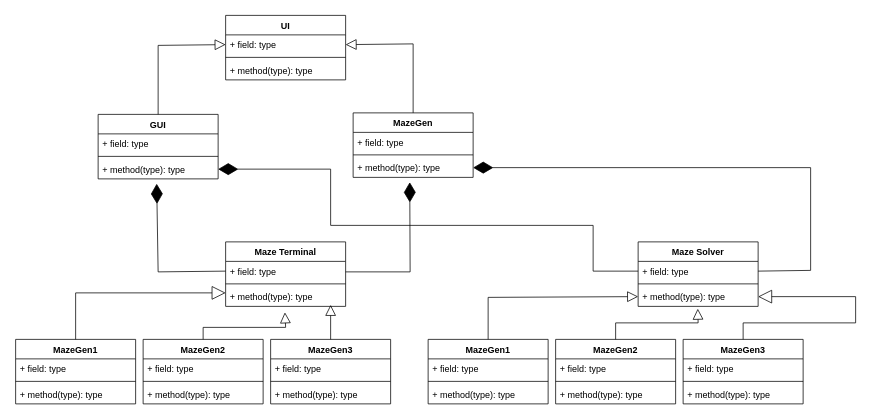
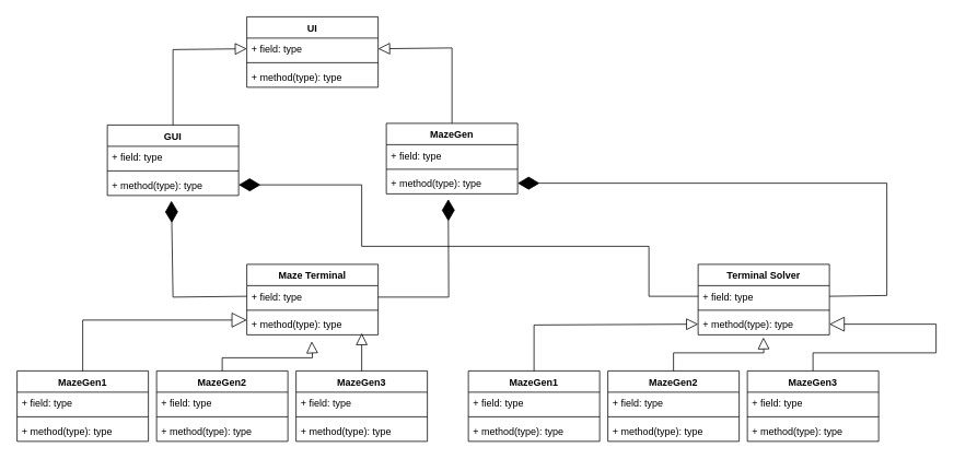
  <mxCell id="0" />
  <mxCell id="1" parent="0" />
  <mxCell id="2" value="GUI" style="swimlane;fontStyle=1;align=center;verticalAlign=top;childLayout=stackLayout;horizontal=1;startSize=26;horizontalStack=0;resizeParent=1;resizeParentMax=0;resizeLast=0;collapsible=1;marginBottom=0;" parent="1" vertex="1"><mxGeometry x="130" y="152" width="160" height="86" as="geometry" /></mxCell>
  <mxCell id="3" value="+ field: type" style="text;strokeColor=none;fillColor=none;align=left;verticalAlign=top;spacingLeft=4;spacingRight=4;overflow=hidden;rotatable=0;points=[[0,0.5],[1,0.5]];portConstraint=eastwest;" parent="2" vertex="1"><mxGeometry y="26" width="160" height="26" as="geometry" /></mxCell>
  <mxCell id="4" value="" style="line;strokeWidth=1;fillColor=none;align=left;verticalAlign=middle;spacingTop=-1;spacingLeft=3;spacingRight=3;rotatable=0;labelPosition=right;points=[];portConstraint=eastwest;" parent="2" vertex="1"><mxGeometry y="52" width="160" height="8" as="geometry" /></mxCell>
  <mxCell id="5" value="+ method(type): type" style="text;strokeColor=none;fillColor=none;align=left;verticalAlign=top;spacingLeft=4;spacingRight=4;overflow=hidden;rotatable=0;points=[[0,0.5],[1,0.5]];portConstraint=eastwest;" parent="2" vertex="1"><mxGeometry y="60" width="160" height="26" as="geometry" /></mxCell>
  <mxCell id="6" value="MazeGen" style="swimlane;fontStyle=1;align=center;verticalAlign=top;childLayout=stackLayout;horizontal=1;startSize=26;horizontalStack=0;resizeParent=1;resizeParentMax=0;resizeLast=0;collapsible=1;marginBottom=0;" parent="1" vertex="1"><mxGeometry x="470" y="150" width="160" height="86" as="geometry" /></mxCell>
  <mxCell id="7" value="+ field: type" style="text;strokeColor=none;fillColor=none;align=left;verticalAlign=top;spacingLeft=4;spacingRight=4;overflow=hidden;rotatable=0;points=[[0,0.5],[1,0.5]];portConstraint=eastwest;" parent="6" vertex="1"><mxGeometry y="26" width="160" height="26" as="geometry" /></mxCell>
  <mxCell id="8" value="" style="line;strokeWidth=1;fillColor=none;align=left;verticalAlign=middle;spacingTop=-1;spacingLeft=3;spacingRight=3;rotatable=0;labelPosition=right;points=[];portConstraint=eastwest;" parent="6" vertex="1"><mxGeometry y="52" width="160" height="8" as="geometry" /></mxCell>
  <mxCell id="9" value="+ method(type): type" style="text;strokeColor=none;fillColor=none;align=left;verticalAlign=top;spacingLeft=4;spacingRight=4;overflow=hidden;rotatable=0;points=[[0,0.5],[1,0.5]];portConstraint=eastwest;" parent="6" vertex="1"><mxGeometry y="60" width="160" height="26" as="geometry" /></mxCell>
  <mxCell id="10" value="Maze Terminal&#10;" style="swimlane;fontStyle=1;align=center;verticalAlign=top;childLayout=stackLayout;horizontal=1;startSize=26;horizontalStack=0;resizeParent=1;resizeParentMax=0;resizeLast=0;collapsible=1;marginBottom=0;" parent="1" vertex="1"><mxGeometry x="300" y="322" width="160" height="86" as="geometry" /></mxCell>
  <mxCell id="11" value="+ field: type" style="text;strokeColor=none;fillColor=none;align=left;verticalAlign=top;spacingLeft=4;spacingRight=4;overflow=hidden;rotatable=0;points=[[0,0.5],[1,0.5]];portConstraint=eastwest;" parent="10" vertex="1"><mxGeometry y="26" width="160" height="26" as="geometry" /></mxCell>
  <mxCell id="12" value="" style="line;strokeWidth=1;fillColor=none;align=left;verticalAlign=middle;spacingTop=-1;spacingLeft=3;spacingRight=3;rotatable=0;labelPosition=right;points=[];portConstraint=eastwest;" parent="10" vertex="1"><mxGeometry y="52" width="160" height="8" as="geometry" /></mxCell>
  <mxCell id="13" value="+ method(type): type" style="text;strokeColor=none;fillColor=none;align=left;verticalAlign=top;spacingLeft=4;spacingRight=4;overflow=hidden;rotatable=0;points=[[0,0.5],[1,0.5]];portConstraint=eastwest;" parent="10" vertex="1"><mxGeometry y="60" width="160" height="26" as="geometry" /></mxCell>
  <mxCell id="14" value="" style="endArrow=diamondThin;endFill=1;endSize=24;html=1;rounded=0;exitX=0;exitY=0.5;exitDx=0;exitDy=0;entryX=0.488;entryY=1.25;entryDx=0;entryDy=0;entryPerimeter=0;" parent="1" source="11" target="5" edge="1"><mxGeometry width="160" relative="1" as="geometry"><mxPoint x="380" y="312" as="sourcePoint" /><mxPoint x="540" y="312" as="targetPoint" /><Array as="points"><mxPoint x="210" y="362" /></Array></mxGeometry></mxCell>
  <mxCell id="15" value="" style="endArrow=diamondThin;endFill=1;endSize=24;html=1;rounded=0;entryX=0.472;entryY=1.25;entryDx=0;entryDy=0;entryPerimeter=0;" parent="1" target="9" edge="1"><mxGeometry width="160" relative="1" as="geometry"><mxPoint x="460" y="362" as="sourcePoint" /><mxPoint x="620" y="362" as="targetPoint" /><Array as="points"><mxPoint x="546" y="362" /></Array></mxGeometry></mxCell>
  <mxCell id="16" value="MazeGen1" style="swimlane;fontStyle=1;align=center;verticalAlign=top;childLayout=stackLayout;horizontal=1;startSize=26;horizontalStack=0;resizeParent=1;resizeParentMax=0;resizeLast=0;collapsible=1;marginBottom=0;" parent="1" vertex="1"><mxGeometry x="20" y="452" width="160" height="86" as="geometry" /></mxCell>
  <mxCell id="17" value="+ field: type" style="text;strokeColor=none;fillColor=none;align=left;verticalAlign=top;spacingLeft=4;spacingRight=4;overflow=hidden;rotatable=0;points=[[0,0.5],[1,0.5]];portConstraint=eastwest;" parent="16" vertex="1"><mxGeometry y="26" width="160" height="26" as="geometry" /></mxCell>
  <mxCell id="18" value="" style="line;strokeWidth=1;fillColor=none;align=left;verticalAlign=middle;spacingTop=-1;spacingLeft=3;spacingRight=3;rotatable=0;labelPosition=right;points=[];portConstraint=eastwest;" parent="16" vertex="1"><mxGeometry y="52" width="160" height="8" as="geometry" /></mxCell>
  <mxCell id="19" value="+ method(type): type" style="text;strokeColor=none;fillColor=none;align=left;verticalAlign=top;spacingLeft=4;spacingRight=4;overflow=hidden;rotatable=0;points=[[0,0.5],[1,0.5]];portConstraint=eastwest;" parent="16" vertex="1"><mxGeometry y="60" width="160" height="26" as="geometry" /></mxCell>
  <mxCell id="20" value="MazeGen2" style="swimlane;fontStyle=1;align=center;verticalAlign=top;childLayout=stackLayout;horizontal=1;startSize=26;horizontalStack=0;resizeParent=1;resizeParentMax=0;resizeLast=0;collapsible=1;marginBottom=0;" parent="1" vertex="1"><mxGeometry x="190" y="452" width="160" height="86" as="geometry" /></mxCell>
  <mxCell id="21" value="+ field: type" style="text;strokeColor=none;fillColor=none;align=left;verticalAlign=top;spacingLeft=4;spacingRight=4;overflow=hidden;rotatable=0;points=[[0,0.5],[1,0.5]];portConstraint=eastwest;" parent="20" vertex="1"><mxGeometry y="26" width="160" height="26" as="geometry" /></mxCell>
  <mxCell id="22" value="" style="line;strokeWidth=1;fillColor=none;align=left;verticalAlign=middle;spacingTop=-1;spacingLeft=3;spacingRight=3;rotatable=0;labelPosition=right;points=[];portConstraint=eastwest;" parent="20" vertex="1"><mxGeometry y="52" width="160" height="8" as="geometry" /></mxCell>
  <mxCell id="23" value="+ method(type): type" style="text;strokeColor=none;fillColor=none;align=left;verticalAlign=top;spacingLeft=4;spacingRight=4;overflow=hidden;rotatable=0;points=[[0,0.5],[1,0.5]];portConstraint=eastwest;" parent="20" vertex="1"><mxGeometry y="60" width="160" height="26" as="geometry" /></mxCell>
  <mxCell id="24" value="MazeGen3" style="swimlane;fontStyle=1;align=center;verticalAlign=top;childLayout=stackLayout;horizontal=1;startSize=26;horizontalStack=0;resizeParent=1;resizeParentMax=0;resizeLast=0;collapsible=1;marginBottom=0;" parent="1" vertex="1"><mxGeometry x="360" y="452" width="160" height="86" as="geometry" /></mxCell>
  <mxCell id="25" value="+ field: type" style="text;strokeColor=none;fillColor=none;align=left;verticalAlign=top;spacingLeft=4;spacingRight=4;overflow=hidden;rotatable=0;points=[[0,0.5],[1,0.5]];portConstraint=eastwest;" parent="24" vertex="1"><mxGeometry y="26" width="160" height="26" as="geometry" /></mxCell>
  <mxCell id="26" value="" style="line;strokeWidth=1;fillColor=none;align=left;verticalAlign=middle;spacingTop=-1;spacingLeft=3;spacingRight=3;rotatable=0;labelPosition=right;points=[];portConstraint=eastwest;" parent="24" vertex="1"><mxGeometry y="52" width="160" height="8" as="geometry" /></mxCell>
  <mxCell id="27" value="+ method(type): type" style="text;strokeColor=none;fillColor=none;align=left;verticalAlign=top;spacingLeft=4;spacingRight=4;overflow=hidden;rotatable=0;points=[[0,0.5],[1,0.5]];portConstraint=eastwest;" parent="24" vertex="1"><mxGeometry y="60" width="160" height="26" as="geometry" /></mxCell>
- <mxCell id="28" value="Maze Solver&#10;&#10;" style="swimlane;fontStyle=1;align=center;verticalAlign=top;childLayout=stackLayout;horizontal=1;startSize=26;horizontalStack=0;resizeParent=1;resizeParentMax=0;resizeLast=0;collapsible=1;marginBottom=0;" parent="1" vertex="1"><mxGeometry x="850" y="322" width="160" height="86" as="geometry" /></mxCell>
+ <mxCell id="28" value="Terminal Solver&#10;&#10;" style="swimlane;fontStyle=1;align=center;verticalAlign=top;childLayout=stackLayout;horizontal=1;startSize=26;horizontalStack=0;resizeParent=1;resizeParentMax=0;resizeLast=0;collapsible=1;marginBottom=0;" parent="1" vertex="1"><mxGeometry x="850" y="322" width="160" height="86" as="geometry" /></mxCell>
  <mxCell id="29" value="+ field: type" style="text;strokeColor=none;fillColor=none;align=left;verticalAlign=top;spacingLeft=4;spacingRight=4;overflow=hidden;rotatable=0;points=[[0,0.5],[1,0.5]];portConstraint=eastwest;" parent="28" vertex="1"><mxGeometry y="26" width="160" height="26" as="geometry" /></mxCell>
  <mxCell id="30" value="" style="line;strokeWidth=1;fillColor=none;align=left;verticalAlign=middle;spacingTop=-1;spacingLeft=3;spacingRight=3;rotatable=0;labelPosition=right;points=[];portConstraint=eastwest;" parent="28" vertex="1"><mxGeometry y="52" width="160" height="8" as="geometry" /></mxCell>
  <mxCell id="31" value="+ method(type): type" style="text;strokeColor=none;fillColor=none;align=left;verticalAlign=top;spacingLeft=4;spacingRight=4;overflow=hidden;rotatable=0;points=[[0,0.5],[1,0.5]];portConstraint=eastwest;" parent="28" vertex="1"><mxGeometry y="60" width="160" height="26" as="geometry" /></mxCell>
  <mxCell id="32" value="MazeGen1" style="swimlane;fontStyle=1;align=center;verticalAlign=top;childLayout=stackLayout;horizontal=1;startSize=26;horizontalStack=0;resizeParent=1;resizeParentMax=0;resizeLast=0;collapsible=1;marginBottom=0;" parent="1" vertex="1"><mxGeometry x="570" y="452" width="160" height="86" as="geometry" /></mxCell>
  <mxCell id="33" value="+ field: type" style="text;strokeColor=none;fillColor=none;align=left;verticalAlign=top;spacingLeft=4;spacingRight=4;overflow=hidden;rotatable=0;points=[[0,0.5],[1,0.5]];portConstraint=eastwest;" parent="32" vertex="1"><mxGeometry y="26" width="160" height="26" as="geometry" /></mxCell>
  <mxCell id="34" value="" style="line;strokeWidth=1;fillColor=none;align=left;verticalAlign=middle;spacingTop=-1;spacingLeft=3;spacingRight=3;rotatable=0;labelPosition=right;points=[];portConstraint=eastwest;" parent="32" vertex="1"><mxGeometry y="52" width="160" height="8" as="geometry" /></mxCell>
  <mxCell id="35" value="+ method(type): type" style="text;strokeColor=none;fillColor=none;align=left;verticalAlign=top;spacingLeft=4;spacingRight=4;overflow=hidden;rotatable=0;points=[[0,0.5],[1,0.5]];portConstraint=eastwest;" parent="32" vertex="1"><mxGeometry y="60" width="160" height="26" as="geometry" /></mxCell>
  <mxCell id="36" value="MazeGen2" style="swimlane;fontStyle=1;align=center;verticalAlign=top;childLayout=stackLayout;horizontal=1;startSize=26;horizontalStack=0;resizeParent=1;resizeParentMax=0;resizeLast=0;collapsible=1;marginBottom=0;" parent="1" vertex="1"><mxGeometry x="740" y="452" width="160" height="86" as="geometry" /></mxCell>
  <mxCell id="37" value="+ field: type" style="text;strokeColor=none;fillColor=none;align=left;verticalAlign=top;spacingLeft=4;spacingRight=4;overflow=hidden;rotatable=0;points=[[0,0.5],[1,0.5]];portConstraint=eastwest;" parent="36" vertex="1"><mxGeometry y="26" width="160" height="26" as="geometry" /></mxCell>
  <mxCell id="38" value="" style="line;strokeWidth=1;fillColor=none;align=left;verticalAlign=middle;spacingTop=-1;spacingLeft=3;spacingRight=3;rotatable=0;labelPosition=right;points=[];portConstraint=eastwest;" parent="36" vertex="1"><mxGeometry y="52" width="160" height="8" as="geometry" /></mxCell>
  <mxCell id="39" value="+ method(type): type" style="text;strokeColor=none;fillColor=none;align=left;verticalAlign=top;spacingLeft=4;spacingRight=4;overflow=hidden;rotatable=0;points=[[0,0.5],[1,0.5]];portConstraint=eastwest;" parent="36" vertex="1"><mxGeometry y="60" width="160" height="26" as="geometry" /></mxCell>
  <mxCell id="40" value="MazeGen3" style="swimlane;fontStyle=1;align=center;verticalAlign=top;childLayout=stackLayout;horizontal=1;startSize=26;horizontalStack=0;resizeParent=1;resizeParentMax=0;resizeLast=0;collapsible=1;marginBottom=0;" parent="1" vertex="1"><mxGeometry x="910" y="452" width="160" height="86" as="geometry" /></mxCell>
  <mxCell id="41" value="+ field: type" style="text;strokeColor=none;fillColor=none;align=left;verticalAlign=top;spacingLeft=4;spacingRight=4;overflow=hidden;rotatable=0;points=[[0,0.5],[1,0.5]];portConstraint=eastwest;" parent="40" vertex="1"><mxGeometry y="26" width="160" height="26" as="geometry" /></mxCell>
  <mxCell id="42" value="" style="line;strokeWidth=1;fillColor=none;align=left;verticalAlign=middle;spacingTop=-1;spacingLeft=3;spacingRight=3;rotatable=0;labelPosition=right;points=[];portConstraint=eastwest;" parent="40" vertex="1"><mxGeometry y="52" width="160" height="8" as="geometry" /></mxCell>
  <mxCell id="43" value="+ method(type): type" style="text;strokeColor=none;fillColor=none;align=left;verticalAlign=top;spacingLeft=4;spacingRight=4;overflow=hidden;rotatable=0;points=[[0,0.5],[1,0.5]];portConstraint=eastwest;" parent="40" vertex="1"><mxGeometry y="60" width="160" height="26" as="geometry" /></mxCell>
  <mxCell id="44" value="" style="endArrow=block;endFill=0;endSize=12;html=1;rounded=0;exitX=0.5;exitY=0;exitDx=0;exitDy=0;entryX=0.494;entryY=1.308;entryDx=0;entryDy=0;entryPerimeter=0;" parent="1" source="20" target="13" edge="1"><mxGeometry width="160" relative="1" as="geometry"><mxPoint x="260" y="436" as="sourcePoint" /><mxPoint x="270" y="396" as="targetPoint" /><Array as="points"><mxPoint x="270" y="436" /><mxPoint x="380" y="436" /></Array></mxGeometry></mxCell>
  <mxCell id="45" value="" style="endArrow=block;endFill=0;endSize=12;html=1;rounded=0;exitX=0.5;exitY=0;exitDx=0;exitDy=0;" parent="1" source="24" edge="1"><mxGeometry width="160" relative="1" as="geometry"><mxPoint x="520" y="406" as="sourcePoint" /><mxPoint x="440" y="406" as="targetPoint" /></mxGeometry></mxCell>
  <mxCell id="46" value="" style="endArrow=block;endFill=0;endSize=12;html=1;rounded=0;exitX=0.5;exitY=0;exitDx=0;exitDy=0;entryX=0;entryY=0.5;entryDx=0;entryDy=0;" parent="1" source="32" target="31" edge="1"><mxGeometry width="160" relative="1" as="geometry"><mxPoint x="660" y="406" as="sourcePoint" /><mxPoint x="820" y="406" as="targetPoint" /><Array as="points"><mxPoint x="650" y="396" /></Array></mxGeometry></mxCell>
  <mxCell id="47" value="UI&#10;" style="swimlane;fontStyle=1;align=center;verticalAlign=top;childLayout=stackLayout;horizontal=1;startSize=26;horizontalStack=0;resizeParent=1;resizeParentMax=0;resizeLast=0;collapsible=1;marginBottom=0;" parent="1" vertex="1"><mxGeometry x="300" y="20" width="160" height="86" as="geometry" /></mxCell>
  <mxCell id="48" value="+ field: type" style="text;strokeColor=none;fillColor=none;align=left;verticalAlign=top;spacingLeft=4;spacingRight=4;overflow=hidden;rotatable=0;points=[[0,0.5],[1,0.5]];portConstraint=eastwest;" parent="47" vertex="1"><mxGeometry y="26" width="160" height="26" as="geometry" /></mxCell>
  <mxCell id="49" value="" style="line;strokeWidth=1;fillColor=none;align=left;verticalAlign=middle;spacingTop=-1;spacingLeft=3;spacingRight=3;rotatable=0;labelPosition=right;points=[];portConstraint=eastwest;" parent="47" vertex="1"><mxGeometry y="52" width="160" height="8" as="geometry" /></mxCell>
  <mxCell id="50" value="+ method(type): type" style="text;strokeColor=none;fillColor=none;align=left;verticalAlign=top;spacingLeft=4;spacingRight=4;overflow=hidden;rotatable=0;points=[[0,0.5],[1,0.5]];portConstraint=eastwest;" parent="47" vertex="1"><mxGeometry y="60" width="160" height="26" as="geometry" /></mxCell>
  <mxCell id="51" value="" style="endArrow=block;endFill=0;endSize=12;html=1;rounded=0;exitX=0.5;exitY=0;exitDx=0;exitDy=0;entryX=0;entryY=0.5;entryDx=0;entryDy=0;" parent="1" source="2" target="48" edge="1"><mxGeometry width="160" relative="1" as="geometry"><mxPoint x="220" y="60" as="sourcePoint" /><mxPoint x="380" y="60" as="targetPoint" /><Array as="points"><mxPoint x="210" y="60" /></Array></mxGeometry></mxCell>
  <mxCell id="52" value="" style="endArrow=block;endFill=0;endSize=12;html=1;rounded=0;exitX=0.5;exitY=0;exitDx=0;exitDy=0;entryX=1;entryY=0.5;entryDx=0;entryDy=0;" parent="1" target="48" edge="1"><mxGeometry width="160" relative="1" as="geometry"><mxPoint x="550" y="150" as="sourcePoint" /><mxPoint x="640" y="57" as="targetPoint" /><Array as="points"><mxPoint x="550" y="58" /></Array></mxGeometry></mxCell>
  <mxCell id="53" value="" style="endArrow=block;endFill=0;endSize=12;html=1;rounded=0;exitX=0.5;exitY=0;exitDx=0;exitDy=0;entryX=0.497;entryY=1.12;entryDx=0;entryDy=0;entryPerimeter=0;" parent="1" source="36" target="31" edge="1"><mxGeometry width="160" relative="1" as="geometry"><mxPoint x="840" y="430" as="sourcePoint" /><mxPoint x="1000" y="430" as="targetPoint" /><Array as="points"><mxPoint x="820" y="430" /><mxPoint x="930" y="430" /></Array></mxGeometry></mxCell>
  <mxCell id="54" value="&lt;br&gt;" style="endArrow=block;endSize=16;endFill=0;html=1;rounded=0;exitX=0.5;exitY=0;exitDx=0;exitDy=0;" parent="1" source="16" edge="1"><mxGeometry width="160" relative="1" as="geometry"><mxPoint x="140" y="390" as="sourcePoint" /><mxPoint x="300" y="390" as="targetPoint" /><Array as="points"><mxPoint x="100" y="390" /></Array></mxGeometry></mxCell>
  <mxCell id="55" value="&lt;br&gt;" style="endArrow=block;endSize=16;endFill=0;html=1;rounded=0;exitX=0.5;exitY=0;exitDx=0;exitDy=0;entryX=1;entryY=0.5;entryDx=0;entryDy=0;" parent="1" source="40" target="31" edge="1"><mxGeometry width="160" relative="1" as="geometry"><mxPoint x="1000" y="452" as="sourcePoint" /><mxPoint x="1200" y="390" as="targetPoint" /><Array as="points"><mxPoint x="990" y="430" /><mxPoint x="1140" y="430" /><mxPoint x="1140" y="395" /></Array></mxGeometry></mxCell>
  <mxCell id="56" value="" style="endArrow=diamondThin;endFill=1;endSize=24;html=1;rounded=0;exitX=0;exitY=0.5;exitDx=0;exitDy=0;entryX=1;entryY=0.5;entryDx=0;entryDy=0;" parent="1" source="29" target="5" edge="1"><mxGeometry width="160" relative="1" as="geometry"><mxPoint x="770" y="200" as="sourcePoint" /><mxPoint x="930" y="200" as="targetPoint" /><Array as="points"><mxPoint x="790" y="361" /><mxPoint x="790" y="300" /><mxPoint x="440" y="300" /><mxPoint x="440" y="225" /></Array></mxGeometry></mxCell>
  <mxCell id="57" value="" style="endArrow=diamondThin;endFill=1;endSize=24;html=1;rounded=0;exitX=1;exitY=0.5;exitDx=0;exitDy=0;entryX=1;entryY=0.5;entryDx=0;entryDy=0;" parent="1" source="29" target="9" edge="1"><mxGeometry width="160" relative="1" as="geometry"><mxPoint x="770" y="160" as="sourcePoint" /><mxPoint x="930" y="160" as="targetPoint" /><Array as="points"><mxPoint x="1080" y="360" /><mxPoint x="1080" y="223" /></Array></mxGeometry></mxCell>
